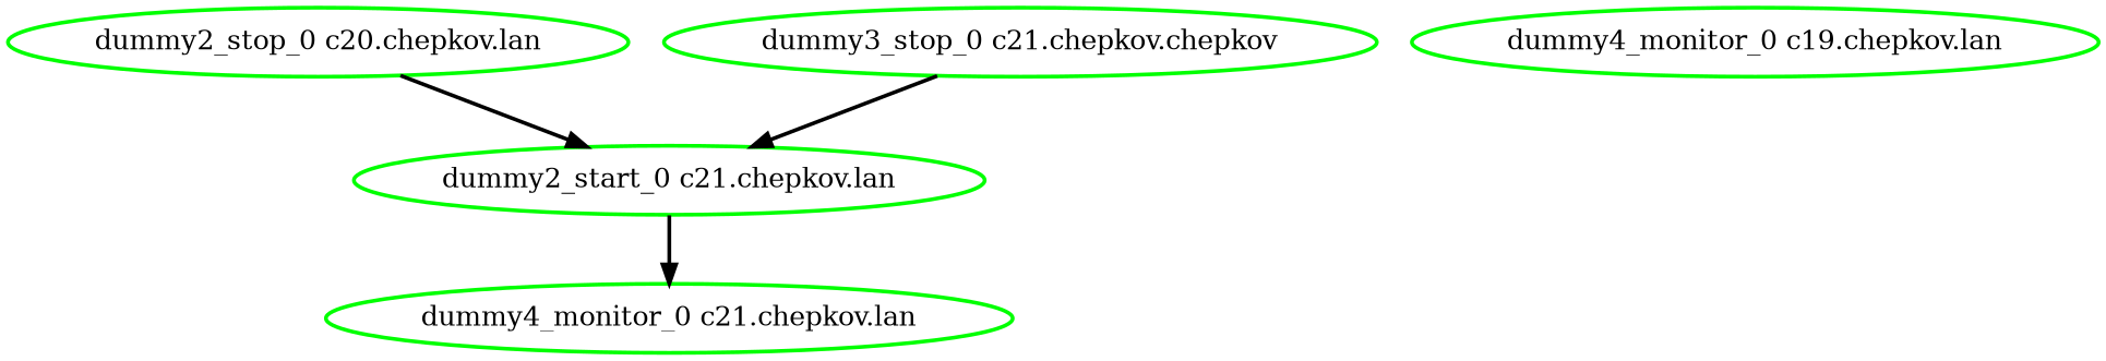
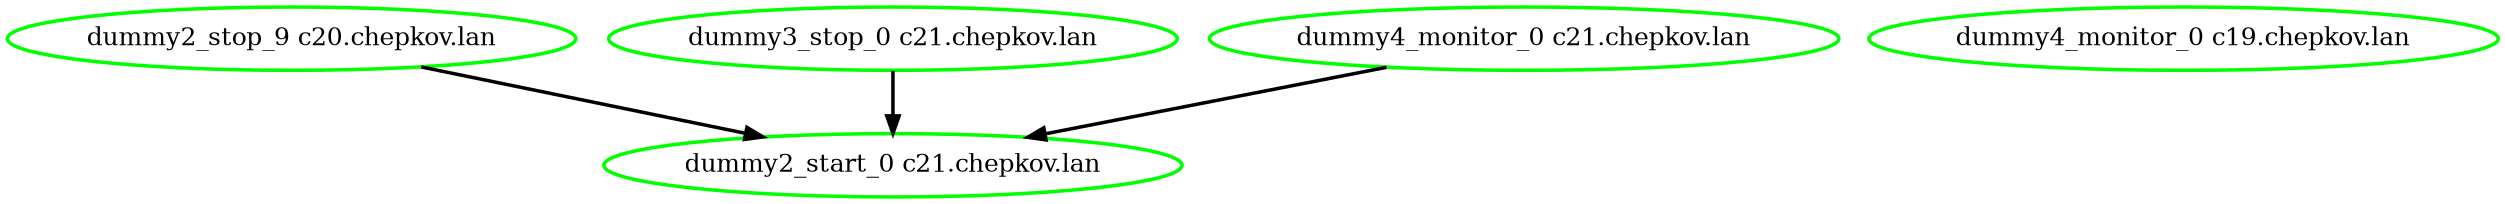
  digraph {
    node [color=green fontcolor=black style=bold]
    edge [style=bold]
-   "dummy2_stop_0 c20.chepkov.lan"
+   "dummy2_stop_0 c20.chepkov.lan" [label="dummy2_stop_9 c20.chepkov.lan"]
    "dummy2_start_0 c21.chepkov.lan"
-   "dummy3_stop_0 c21.chepkov.lan" [label="dummy3_stop_0 c21.chepkov.chepkov"]
+   "dummy3_stop_0 c21.chepkov.lan"
    "dummy4_monitor_0 c19.chepkov.lan"
    "dummy4_monitor_0 c21.chepkov.lan"
    "dummy2_stop_0 c20.chepkov.lan" -> "dummy2_start_0 c21.chepkov.lan"
    "dummy3_stop_0 c21.chepkov.lan" -> "dummy2_start_0 c21.chepkov.lan"
-   "dummy2_start_0 c21.chepkov.lan" -> "dummy4_monitor_0 c21.chepkov.lan"
+   "dummy4_monitor_0 c21.chepkov.lan" -> "dummy2_start_0 c21.chepkov.lan"
  }
